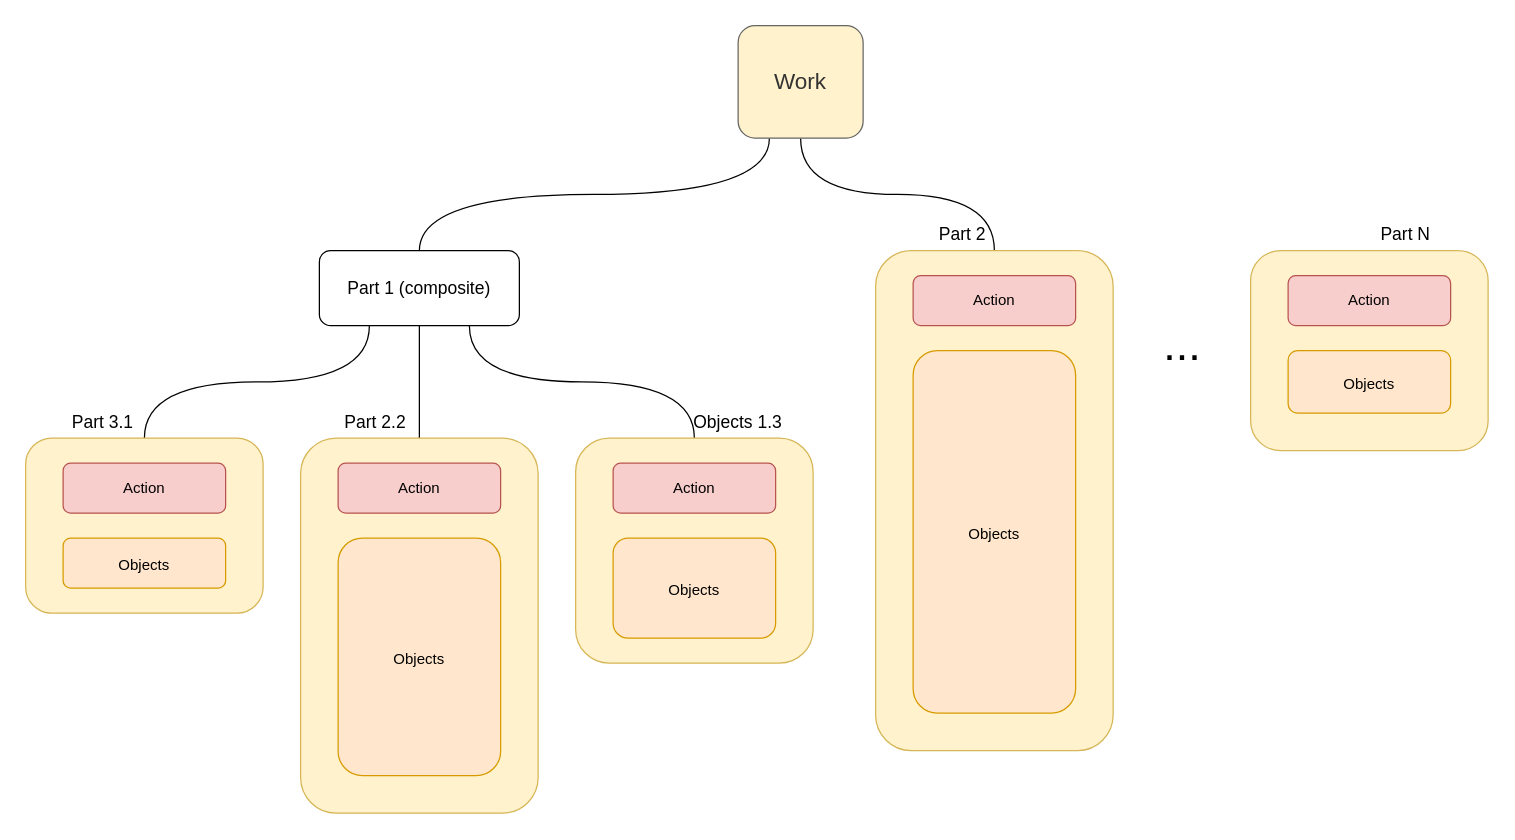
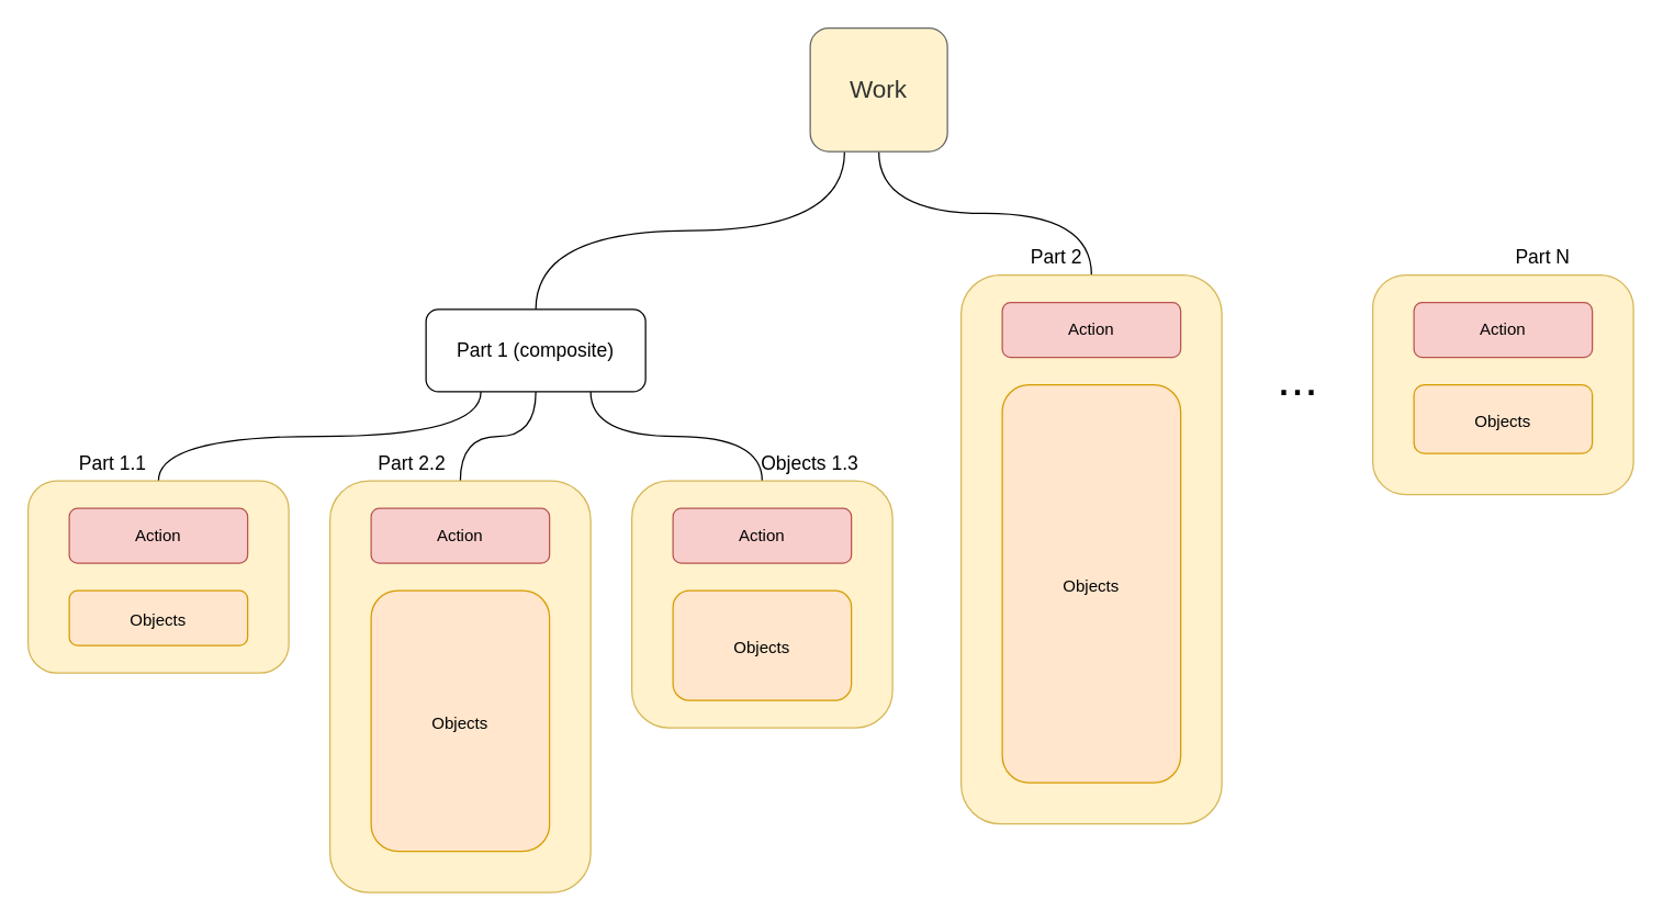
  <mxCell id="0" />
  <mxCell id="1" parent="0" />
  <mxCell id="2" style="edgeStyle=orthogonalEdgeStyle;curved=1;rounded=0;orthogonalLoop=1;jettySize=auto;html=1;exitX=0.25;exitY=1;exitDx=0;exitDy=0;entryX=0.5;entryY=0;entryDx=0;entryDy=0;endArrow=none;endFill=0;fontSize=14;" parent="1" source="4" target="8" edge="1"><mxGeometry relative="1" as="geometry" /></mxCell>
  <mxCell id="3" style="edgeStyle=orthogonalEdgeStyle;curved=1;rounded=0;orthogonalLoop=1;jettySize=auto;html=1;exitX=0.5;exitY=1;exitDx=0;exitDy=0;entryX=0.5;entryY=0;entryDx=0;entryDy=0;endArrow=none;endFill=0;fontSize=14;" parent="1" source="4" target="20" edge="1"><mxGeometry relative="1" as="geometry" /></mxCell>
  <mxCell id="4" value="Work" style="rounded=1;whiteSpace=wrap;html=1;fontSize=18;labelPosition=center;verticalLabelPosition=middle;align=center;verticalAlign=middle;fillColor=#fff2cc;strokeColor=#666666;fontColor=#333333;" parent="1" vertex="1"><mxGeometry x="590" y="20" width="100" height="90" as="geometry" /></mxCell>
  <mxCell id="5" style="edgeStyle=orthogonalEdgeStyle;curved=1;rounded=0;orthogonalLoop=1;jettySize=auto;html=1;exitX=0.25;exitY=1;exitDx=0;exitDy=0;entryX=0.5;entryY=0;entryDx=0;entryDy=0;fontSize=14;endArrow=none;endFill=0;" parent="1" source="8" target="15" edge="1"><mxGeometry relative="1" as="geometry" /></mxCell>
  <mxCell id="6" style="edgeStyle=orthogonalEdgeStyle;curved=1;rounded=0;orthogonalLoop=1;jettySize=auto;html=1;exitX=0.5;exitY=1;exitDx=0;exitDy=0;entryX=0.5;entryY=0;entryDx=0;entryDy=0;endArrow=none;endFill=0;fontSize=14;" parent="1" source="8" target="14" edge="1"><mxGeometry relative="1" as="geometry" /></mxCell>
  <mxCell id="7" style="edgeStyle=orthogonalEdgeStyle;curved=1;rounded=0;orthogonalLoop=1;jettySize=auto;html=1;exitX=0.75;exitY=1;exitDx=0;exitDy=0;endArrow=none;endFill=0;fontSize=14;" parent="1" source="8" target="11" edge="1"><mxGeometry relative="1" as="geometry" /></mxCell>
- <mxCell id="8" value="Part 1 (composite)" style="rounded=1;whiteSpace=wrap;html=1;fillColor=none;labelPosition=center;verticalLabelPosition=middle;align=center;verticalAlign=middle;fontSize=14;" parent="1" vertex="1"><mxGeometry x="255" y="200" width="160" height="60" as="geometry" /></mxCell>
+ <mxCell id="8" value="Part 1 (composite)" style="rounded=1;whiteSpace=wrap;html=1;fillColor=none;labelPosition=center;verticalLabelPosition=middle;align=center;verticalAlign=middle;fontSize=14;" parent="1" vertex="1"><mxGeometry x="310" y="225" width="160" height="60" as="geometry" /></mxCell>
  <mxCell id="9" value="&lt;font style=&quot;font-size: 36px&quot;&gt;...&lt;/font&gt;" style="text;html=1;align=center;verticalAlign=middle;resizable=0;points=[];autosize=1;fontSize=18;" parent="1" vertex="1"><mxGeometry x="920" y="260" width="50" height="30" as="geometry" /></mxCell>
  <mxCell id="10" value="" style="group" parent="1" vertex="1" connectable="0"><mxGeometry x="460" y="350" width="190" height="300" as="geometry" /></mxCell>
  <mxCell id="11" value="&lt;font style=&quot;font-size: 14px&quot;&gt;&amp;nbsp; &amp;nbsp; &amp;nbsp; &amp;nbsp; &amp;nbsp; &amp;nbsp; &amp;nbsp; &amp;nbsp; &amp;nbsp; Objects 1.3&lt;/font&gt;" style="rounded=1;whiteSpace=wrap;html=1;fontSize=18;labelPosition=center;verticalLabelPosition=top;align=center;verticalAlign=bottom;fillColor=#fff2cc;strokeColor=#d6b656;" parent="10" vertex="1"><mxGeometry width="190" height="180" as="geometry" /></mxCell>
  <mxCell id="12" value="&lt;span style=&quot;font-size: 12px&quot;&gt;Objects&lt;br&gt;&lt;/span&gt;" style="rounded=1;whiteSpace=wrap;html=1;fontSize=18;labelPosition=center;verticalLabelPosition=middle;align=center;verticalAlign=middle;fillColor=#ffe6cc;strokeColor=#d79b00;" parent="10" vertex="1"><mxGeometry x="30" y="80" width="130" height="80" as="geometry" /></mxCell>
  <mxCell id="13" value="Action" style="rounded=1;whiteSpace=wrap;html=1;fillColor=#f8cecc;strokeColor=#b85450;" parent="10" vertex="1"><mxGeometry x="30" y="20" width="130" height="40" as="geometry" /></mxCell>
  <mxCell id="14" value="&lt;font style=&quot;font-size: 14px&quot;&gt;Part 2.2&amp;nbsp; &amp;nbsp; &amp;nbsp; &amp;nbsp; &amp;nbsp; &amp;nbsp; &amp;nbsp; &amp;nbsp; &amp;nbsp;&amp;nbsp;&lt;/font&gt;" style="rounded=1;whiteSpace=wrap;html=1;fontSize=18;labelPosition=center;verticalLabelPosition=top;align=center;verticalAlign=bottom;fillColor=#fff2cc;strokeColor=#d6b656;" parent="1" vertex="1"><mxGeometry x="240" y="350" width="190" height="300" as="geometry" /></mxCell>
- <mxCell id="15" value="&lt;font style=&quot;font-size: 14px&quot;&gt;Part 3.1&amp;nbsp; &amp;nbsp; &amp;nbsp; &amp;nbsp; &amp;nbsp; &amp;nbsp; &amp;nbsp; &amp;nbsp; &amp;nbsp;&lt;/font&gt;" style="rounded=1;whiteSpace=wrap;html=1;fontSize=18;labelPosition=center;verticalLabelPosition=top;align=center;verticalAlign=bottom;fillColor=#fff2cc;strokeColor=#d6b656;" parent="1" vertex="1"><mxGeometry x="20" y="350" width="190" height="140" as="geometry" /></mxCell>
+ <mxCell id="15" value="&lt;font style=&quot;font-size: 14px&quot;&gt;Part 1.1&amp;nbsp; &amp;nbsp; &amp;nbsp; &amp;nbsp; &amp;nbsp; &amp;nbsp; &amp;nbsp; &amp;nbsp; &amp;nbsp;&lt;/font&gt;" style="rounded=1;whiteSpace=wrap;html=1;fontSize=18;labelPosition=center;verticalLabelPosition=top;align=center;verticalAlign=bottom;fillColor=#fff2cc;strokeColor=#d6b656;" parent="1" vertex="1"><mxGeometry x="20" y="350" width="190" height="140" as="geometry" /></mxCell>
  <mxCell id="16" value="&lt;span style=&quot;font-size: 12px&quot;&gt;Objects&lt;/span&gt;" style="rounded=1;whiteSpace=wrap;html=1;fontSize=18;labelPosition=center;verticalLabelPosition=middle;align=center;verticalAlign=middle;fillColor=#ffe6cc;strokeColor=#d79b00;" parent="1" vertex="1"><mxGeometry x="50" y="430" width="130" height="40" as="geometry" /></mxCell>
  <mxCell id="17" value="&lt;span style=&quot;font-size: 12px&quot;&gt;Objects&lt;/span&gt;" style="rounded=1;whiteSpace=wrap;html=1;fontSize=18;labelPosition=center;verticalLabelPosition=middle;align=center;verticalAlign=middle;fillColor=#ffe6cc;strokeColor=#d79b00;" parent="1" vertex="1"><mxGeometry x="270" y="430" width="130" height="190" as="geometry" /></mxCell>
  <mxCell id="18" value="Action" style="rounded=1;whiteSpace=wrap;html=1;fillColor=#f8cecc;strokeColor=#b85450;" parent="1" vertex="1"><mxGeometry x="50" y="370" width="130" height="40" as="geometry" /></mxCell>
  <mxCell id="19" value="Action" style="rounded=1;whiteSpace=wrap;html=1;fillColor=#f8cecc;strokeColor=#b85450;" parent="1" vertex="1"><mxGeometry x="270" y="370" width="130" height="40" as="geometry" /></mxCell>
  <mxCell id="20" value="&lt;font style=&quot;font-size: 14px&quot;&gt;Part 2&amp;nbsp; &amp;nbsp; &amp;nbsp; &amp;nbsp; &amp;nbsp; &amp;nbsp; &amp;nbsp;&lt;/font&gt;" style="rounded=1;whiteSpace=wrap;html=1;fontSize=18;labelPosition=center;verticalLabelPosition=top;align=center;verticalAlign=bottom;fillColor=#fff2cc;strokeColor=#d6b656;" parent="1" vertex="1"><mxGeometry x="700" y="200" width="190" height="400" as="geometry" /></mxCell>
  <mxCell id="21" value="&lt;span style=&quot;font-size: 12px&quot;&gt;Objects&lt;br&gt;&lt;/span&gt;" style="rounded=1;whiteSpace=wrap;html=1;fontSize=18;labelPosition=center;verticalLabelPosition=middle;align=center;verticalAlign=middle;fillColor=#ffe6cc;strokeColor=#d79b00;" parent="1" vertex="1"><mxGeometry x="730" y="280" width="130" height="290" as="geometry" /></mxCell>
  <mxCell id="22" value="Action" style="rounded=1;whiteSpace=wrap;html=1;fillColor=#f8cecc;strokeColor=#b85450;" parent="1" vertex="1"><mxGeometry x="730" y="220" width="130" height="40" as="geometry" /></mxCell>
  <mxCell id="23" value="&lt;font style=&quot;font-size: 14px&quot;&gt;&amp;nbsp; &amp;nbsp; &amp;nbsp; &amp;nbsp; &amp;nbsp; &amp;nbsp; &amp;nbsp; &amp;nbsp;Part N&lt;/font&gt;" style="rounded=1;whiteSpace=wrap;html=1;fontSize=18;labelPosition=center;verticalLabelPosition=top;align=center;verticalAlign=bottom;fillColor=#fff2cc;strokeColor=#d6b656;" parent="1" vertex="1"><mxGeometry x="1000" y="200" width="190" height="160" as="geometry" /></mxCell>
  <mxCell id="24" value="&lt;span style=&quot;font-size: 12px&quot;&gt;Objects&lt;br&gt;&lt;/span&gt;" style="rounded=1;whiteSpace=wrap;html=1;fontSize=18;labelPosition=center;verticalLabelPosition=middle;align=center;verticalAlign=middle;fillColor=#ffe6cc;strokeColor=#d79b00;" parent="1" vertex="1"><mxGeometry x="1030" y="280" width="130" height="50" as="geometry" /></mxCell>
  <mxCell id="25" value="Action" style="rounded=1;whiteSpace=wrap;html=1;fillColor=#f8cecc;strokeColor=#b85450;" parent="1" vertex="1"><mxGeometry x="1030" y="220" width="130" height="40" as="geometry" /></mxCell>
